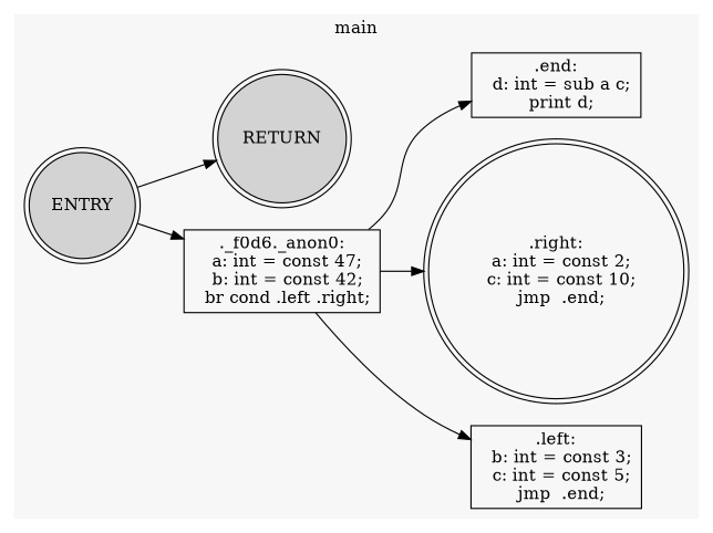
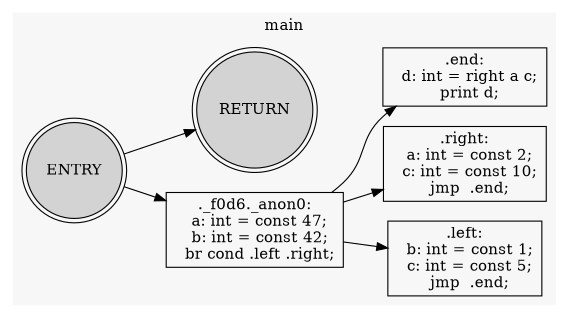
  digraph {
    rankdir=LR
    node [shape=box]
    n1 [fillcolor=lightgray label=ENTRY shape=doublecircle style=filled]
    n2 [label="._f0d6._anon0:\n  a: int = const 47;\n  b: int = const 42;\n  br cond .left .right;"]
-   n3 [label=".left:\n  b: int = const 3;\n  c: int = const 5;\n  jmp  .end;"]
-   n4 [label=".right:\n  a: int = const 2;\n  c: int = const 10;\n  jmp  .end;" shape=doublecircle]
-   n5 [label=".end:\n  d: int = sub a c;\n  print d;"]
+   n3 [label=".left:\n  b: int = const 1;\n  c: int = const 5;\n  jmp  .end;"]
+   n4 [label=".right:\n  a: int = const 2;\n  c: int = const 10;\n  jmp  .end;"]
+   n5 [label=".end:\n  d: int = right a c;\n  print d;"]
    n6 [fillcolor=lightgray label=RETURN shape=doublecircle style=filled]
    subgraph cluster_1 {
      color="#f7f7f7"
      label=main
      style=filled
      n1
      n2
      n3
      n4
      n5
      n6
    }
    n1 -> n2
    n1 -> n6
    n2 -> n3
    n2 -> n4
    n2 -> n5
  }
